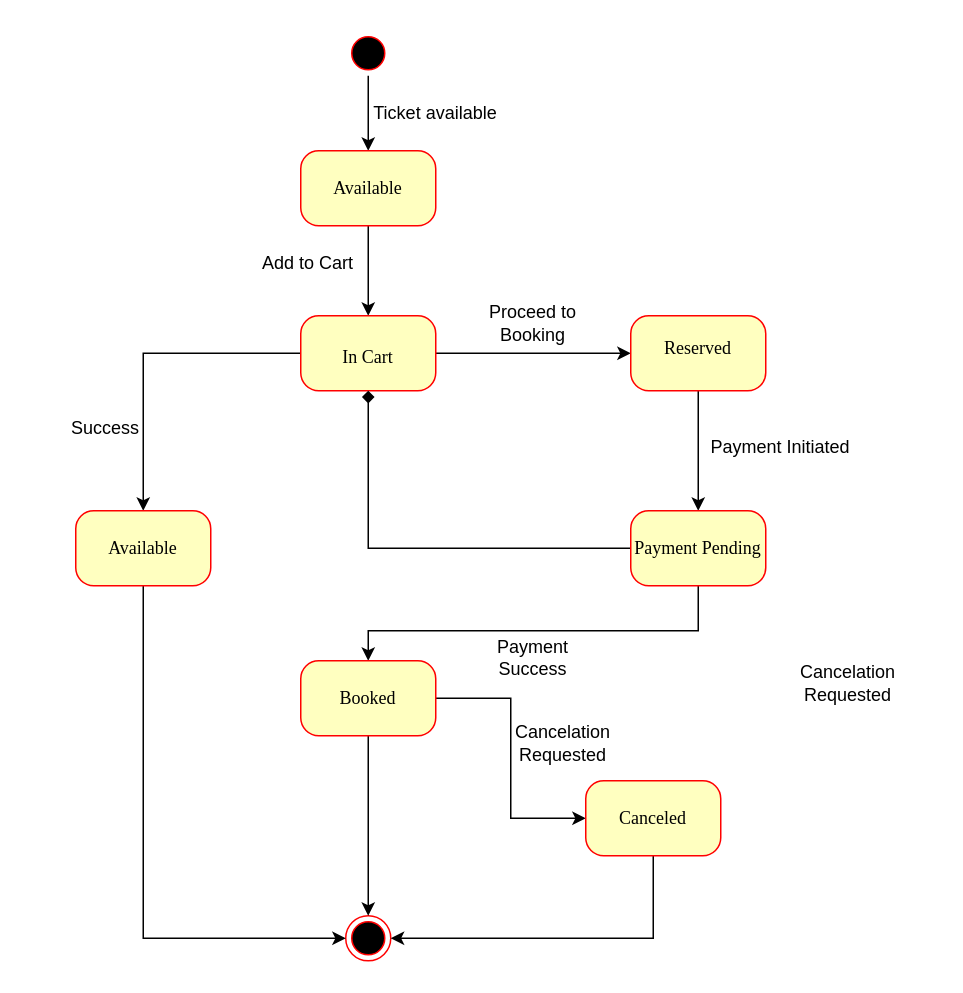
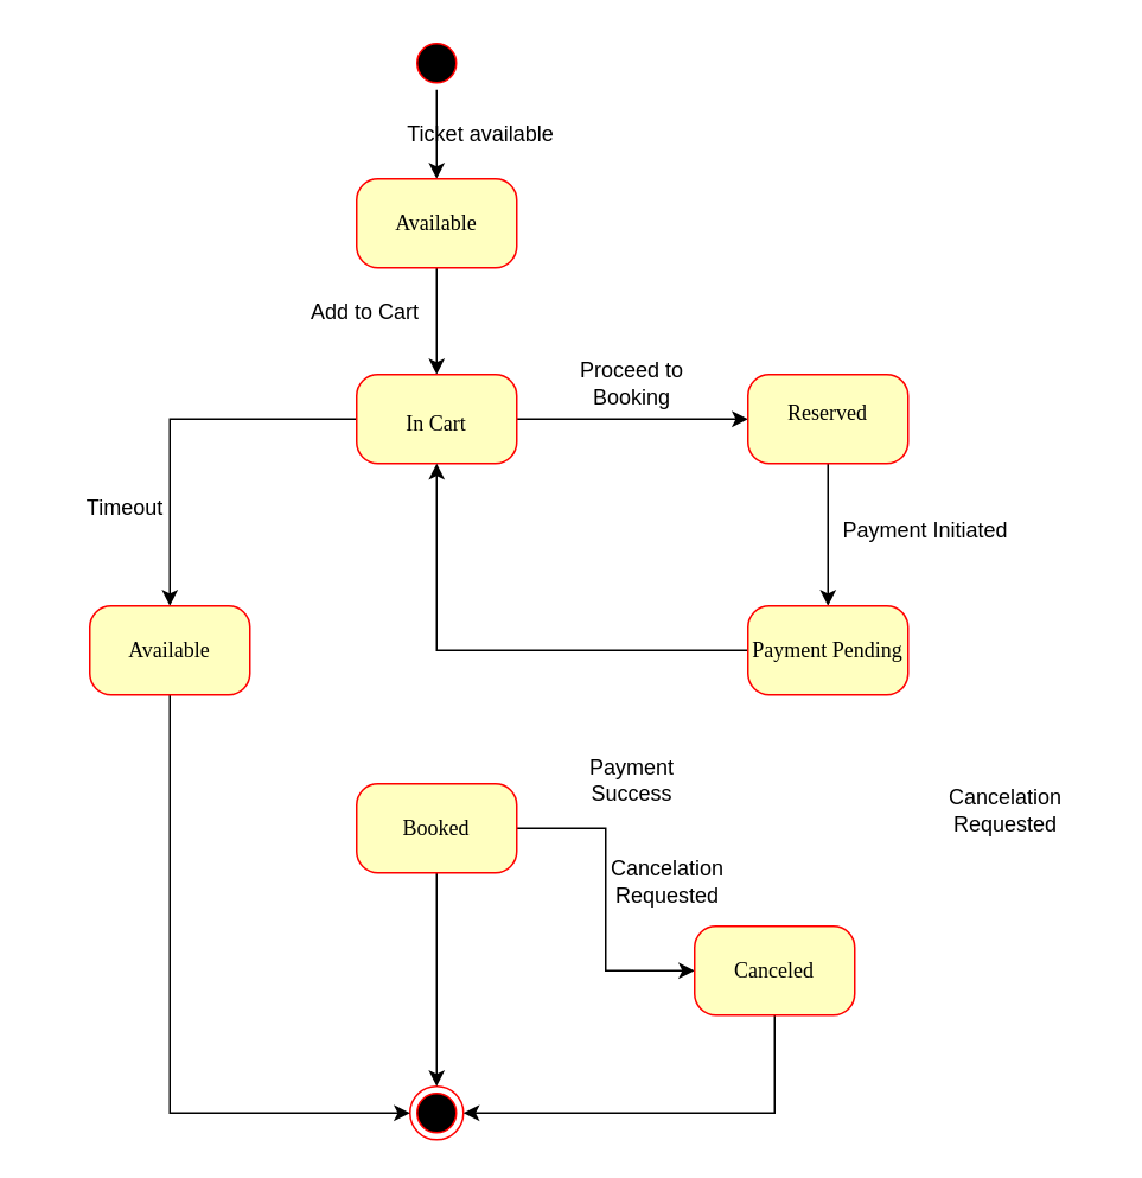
  <mxCell id="0" />
  <mxCell id="1" parent="0" />
  <mxCell id="2" style="edgeStyle=orthogonalEdgeStyle;rounded=0;orthogonalLoop=1;jettySize=auto;html=1;entryX=0.5;entryY=0;entryDx=0;entryDy=0;" edge="1" parent="1" source="3" target="5"><mxGeometry relative="1" as="geometry" /></mxCell>
  <mxCell id="3" value="" style="ellipse;html=1;shape=startState;fillColor=#000000;strokeColor=#ff0000;rounded=1;shadow=0;comic=0;labelBackgroundColor=none;fontFamily=Verdana;fontSize=12;fontColor=#000000;align=center;direction=south;" vertex="1" parent="1"><mxGeometry x="230" y="20" width="30" height="30" as="geometry" /></mxCell>
  <mxCell id="4" style="edgeStyle=orthogonalEdgeStyle;rounded=0;orthogonalLoop=1;jettySize=auto;html=1;entryX=0.5;entryY=0;entryDx=0;entryDy=0;strokeColor=light-dark(#000000,#EDEDED);" edge="1" parent="1" source="5" target="9"><mxGeometry relative="1" as="geometry" /></mxCell>
  <mxCell id="5" value="Available" style="rounded=1;whiteSpace=wrap;html=1;arcSize=24;fillColor=#ffffc0;strokeColor=#ff0000;shadow=0;comic=0;labelBackgroundColor=none;fontFamily=Verdana;fontSize=12;fontColor=#000000;align=center;" vertex="1" parent="1"><mxGeometry x="200" y="100" width="90" height="50" as="geometry" /></mxCell>
  <mxCell id="6" value="" style="ellipse;html=1;shape=endState;fillColor=#000000;strokeColor=#ff0000;rounded=1;shadow=0;comic=0;labelBackgroundColor=none;fontFamily=Verdana;fontSize=12;fontColor=#000000;align=center;" vertex="1" parent="1"><mxGeometry x="230" y="610" width="30" height="30" as="geometry" /></mxCell>
  <mxCell id="7" style="edgeStyle=orthogonalEdgeStyle;rounded=0;orthogonalLoop=1;jettySize=auto;html=1;entryX=0;entryY=0.5;entryDx=0;entryDy=0;" edge="1" parent="1" source="9" target="12"><mxGeometry relative="1" as="geometry" /></mxCell>
  <mxCell id="8" style="edgeStyle=orthogonalEdgeStyle;rounded=0;orthogonalLoop=1;jettySize=auto;html=1;entryX=0.5;entryY=0;entryDx=0;entryDy=0;" edge="1" parent="1" source="9" target="24"><mxGeometry relative="1" as="geometry" /></mxCell>
  <mxCell id="9" value="&lt;table&gt;&lt;tbody&gt;&lt;tr&gt;&lt;td data-end=&quot;863&quot; data-start=&quot;849&quot; class=&quot;max-w-[calc(var(--thread-content-max-width)*2/3)]&quot;&gt;&lt;/td&gt;&lt;/tr&gt;&lt;/tbody&gt;&lt;/table&gt;&lt;table&gt;&lt;tbody&gt;&lt;tr&gt;&lt;td data-end=&quot;874&quot; data-start=&quot;863&quot; class=&quot;max-w-[calc(var(--thread-content-max-width)*2/3)]&quot;&gt;In Cart&lt;/td&gt;&lt;/tr&gt;&lt;/tbody&gt;&lt;/table&gt;" style="rounded=1;whiteSpace=wrap;html=1;arcSize=24;fillColor=#ffffc0;strokeColor=#ff0000;shadow=0;comic=0;labelBackgroundColor=none;fontFamily=Verdana;fontSize=12;fontColor=#000000;align=center;" vertex="1" parent="1"><mxGeometry x="200" y="210" width="90" height="50" as="geometry" /></mxCell>
  <mxCell id="10" value="Add to Cart" style="text;html=1;align=center;verticalAlign=middle;whiteSpace=wrap;rounded=0;" vertex="1" parent="1"><mxGeometry x="150" y="160" width="110" height="30" as="geometry" /></mxCell>
  <mxCell id="11" style="edgeStyle=orthogonalEdgeStyle;rounded=0;orthogonalLoop=1;jettySize=auto;html=1;entryX=0.5;entryY=0;entryDx=0;entryDy=0;" edge="1" parent="1" source="12" target="17"><mxGeometry relative="1" as="geometry"><Array as="points" /></mxGeometry></mxCell>
  <mxCell id="12" value="&lt;table&gt;&lt;tbody&gt;&lt;tr&gt;&lt;td data-end=&quot;930&quot; data-start=&quot;919&quot; class=&quot;max-w-[calc(var(--thread-content-max-width)*2/3)]&quot;&gt;Reserved&lt;/td&gt;&lt;/tr&gt;&lt;/tbody&gt;&lt;/table&gt;&lt;table&gt;&lt;tbody&gt;&lt;tr&gt;&lt;td data-end=&quot;950&quot; data-start=&quot;930&quot; class=&quot;max-w-[calc(var(--thread-content-max-width)*2/3)]&quot;&gt;&lt;/td&gt;&lt;/tr&gt;&lt;/tbody&gt;&lt;/table&gt;" style="rounded=1;whiteSpace=wrap;html=1;arcSize=24;fillColor=#ffffc0;strokeColor=#ff0000;shadow=0;comic=0;labelBackgroundColor=none;fontFamily=Verdana;fontSize=12;fontColor=#000000;align=center;" vertex="1" parent="1"><mxGeometry x="420" y="210" width="90" height="50" as="geometry" /></mxCell>
  <mxCell id="13" value="Proceed to Booking" style="text;html=1;align=center;verticalAlign=middle;whiteSpace=wrap;rounded=0;" vertex="1" parent="1"><mxGeometry x="310" y="200" width="90" height="30" as="geometry" /></mxCell>
  <mxCell id="14" value="&lt;table&gt;&lt;tbody&gt;&lt;tr&gt;&lt;td data-end=&quot;930&quot; data-start=&quot;919&quot; class=&quot;max-w-[calc(var(--thread-content-max-width)*2/3)]&quot;&gt;&lt;/td&gt;&lt;/tr&gt;&lt;/tbody&gt;&lt;/table&gt;&lt;table&gt;&lt;tbody&gt;&lt;tr&gt;&lt;td data-end=&quot;950&quot; data-start=&quot;930&quot; class=&quot;max-w-[calc(var(--thread-content-max-width)*2/3)]&quot;&gt;Payment Initiated&lt;/td&gt;&lt;/tr&gt;&lt;/tbody&gt;&lt;/table&gt;" style="text;html=1;align=center;verticalAlign=middle;whiteSpace=wrap;rounded=0;" vertex="1" parent="1"><mxGeometry x="450" y="280" width="140" height="30" as="geometry" /></mxCell>
- <mxCell id="15" style="edgeStyle=orthogonalEdgeStyle;rounded=0;orthogonalLoop=1;jettySize=auto;html=1;entryX=0.5;entryY=0;entryDx=0;entryDy=0;exitX=0.5;exitY=1;exitDx=0;exitDy=0;" edge="1" parent="1" source="17" target="21"><mxGeometry relative="1" as="geometry"><Array as="points"><mxPoint x="465" y="420" /><mxPoint x="245" y="420" /></Array></mxGeometry></mxCell>
- <mxCell id="16" style="edgeStyle=orthogonalEdgeStyle;rounded=0;orthogonalLoop=1;jettySize=auto;html=1;entryX=0.5;entryY=1;entryDx=0;entryDy=0;endArrow=diamond;" edge="1" parent="1" source="17" target="9"><mxGeometry relative="1" as="geometry" /></mxCell>
+ <mxCell id="16" style="edgeStyle=orthogonalEdgeStyle;rounded=0;orthogonalLoop=1;jettySize=auto;html=1;entryX=0.5;entryY=1;entryDx=0;entryDy=0;" edge="1" parent="1" source="17" target="9"><mxGeometry relative="1" as="geometry" /></mxCell>
  <mxCell id="17" value="Payment Pending" style="rounded=1;whiteSpace=wrap;html=1;arcSize=24;fillColor=#ffffc0;strokeColor=#ff0000;shadow=0;comic=0;labelBackgroundColor=none;fontFamily=Verdana;fontSize=12;fontColor=#000000;align=center;" vertex="1" parent="1"><mxGeometry x="420" y="340" width="90" height="50" as="geometry" /></mxCell>
- <mxCell id="18" value="Ticket available" style="text;html=1;align=center;verticalAlign=middle;whiteSpace=wrap;rounded=0;" vertex="1" parent="1"><mxGeometry x="245" y="60" width="90" height="30" as="geometry" /></mxCell>
+ <mxCell id="18" value="Ticket available" style="text;html=1;align=center;verticalAlign=middle;whiteSpace=wrap;rounded=0;" vertex="1" parent="1"><mxGeometry x="225" y="60" width="90" height="30" as="geometry" /></mxCell>
  <mxCell id="19" style="edgeStyle=orthogonalEdgeStyle;rounded=0;orthogonalLoop=1;jettySize=auto;html=1;entryX=0;entryY=0.5;entryDx=0;entryDy=0;" edge="1" parent="1" source="21" target="27"><mxGeometry relative="1" as="geometry" /></mxCell>
  <mxCell id="20" style="edgeStyle=orthogonalEdgeStyle;rounded=0;orthogonalLoop=1;jettySize=auto;html=1;entryX=0.5;entryY=0;entryDx=0;entryDy=0;" edge="1" parent="1" source="21" target="6"><mxGeometry relative="1" as="geometry" /></mxCell>
  <mxCell id="21" value="Booked" style="rounded=1;whiteSpace=wrap;html=1;arcSize=24;fillColor=#ffffc0;strokeColor=#ff0000;shadow=0;comic=0;labelBackgroundColor=none;fontFamily=Verdana;fontSize=12;fontColor=#000000;align=center;" vertex="1" parent="1"><mxGeometry x="200" y="440" width="90" height="50" as="geometry" /></mxCell>
  <mxCell id="22" value="&lt;table&gt;&lt;tbody&gt;&lt;tr&gt;&lt;td data-end=&quot;988&quot; data-start=&quot;970&quot; class=&quot;max-w-[calc(var(--thread-content-max-width)*2/3)]&quot;&gt;&lt;/td&gt;&lt;/tr&gt;&lt;/tbody&gt;&lt;/table&gt;&lt;table&gt;&lt;tbody&gt;&lt;tr&gt;&lt;td data-end=&quot;1006&quot; data-start=&quot;988&quot; class=&quot;max-w-[calc(var(--thread-content-max-width)*2/3)]&quot;&gt;Payment Success&lt;/td&gt;&lt;/tr&gt;&lt;/tbody&gt;&lt;/table&gt;" style="text;html=1;align=center;verticalAlign=middle;whiteSpace=wrap;rounded=0;" vertex="1" parent="1"><mxGeometry x="305" y="420" width="100" height="30" as="geometry" /></mxCell>
  <mxCell id="23" style="edgeStyle=orthogonalEdgeStyle;rounded=0;orthogonalLoop=1;jettySize=auto;html=1;entryX=0;entryY=0.5;entryDx=0;entryDy=0;" edge="1" parent="1" source="24" target="6"><mxGeometry relative="1" as="geometry"><Array as="points"><mxPoint x="95" y="625" /></Array></mxGeometry></mxCell>
  <mxCell id="24" value="Available" style="rounded=1;whiteSpace=wrap;html=1;arcSize=24;fillColor=#ffffc0;strokeColor=#ff0000;shadow=0;comic=0;labelBackgroundColor=none;fontFamily=Verdana;fontSize=12;fontColor=#000000;align=center;" vertex="1" parent="1"><mxGeometry x="50" y="340" width="90" height="50" as="geometry" /></mxCell>
- <mxCell id="25" value="Success" style="text;html=1;align=center;verticalAlign=middle;whiteSpace=wrap;rounded=0;" vertex="1" parent="1"><mxGeometry x="20" y="270" width="100" height="30" as="geometry" /></mxCell>
+ <mxCell id="25" value="Timeout" style="text;html=1;align=center;verticalAlign=middle;whiteSpace=wrap;rounded=0;" vertex="1" parent="1"><mxGeometry x="20" y="270" width="100" height="30" as="geometry" /></mxCell>
  <mxCell id="26" style="edgeStyle=orthogonalEdgeStyle;rounded=0;orthogonalLoop=1;jettySize=auto;html=1;entryX=1;entryY=0.5;entryDx=0;entryDy=0;" edge="1" parent="1" source="27" target="6"><mxGeometry relative="1" as="geometry"><Array as="points"><mxPoint x="435" y="625" /></Array></mxGeometry></mxCell>
  <mxCell id="27" value="Canceled" style="rounded=1;whiteSpace=wrap;html=1;arcSize=24;fillColor=#ffffc0;strokeColor=#ff0000;shadow=0;comic=0;labelBackgroundColor=none;fontFamily=Verdana;fontSize=12;fontColor=#000000;align=center;" vertex="1" parent="1"><mxGeometry x="390" y="520" width="90" height="50" as="geometry" /></mxCell>
  <mxCell id="28" value="Cancelation Requested" style="text;html=1;align=center;verticalAlign=middle;whiteSpace=wrap;rounded=0;" vertex="1" parent="1"><mxGeometry x="320" y="480" width="110" height="30" as="geometry" /></mxCell>
  <mxCell id="29" value="Cancelation Requested" style="text;html=1;align=center;verticalAlign=middle;whiteSpace=wrap;rounded=0;" vertex="1" parent="1"><mxGeometry x="510" y="440" width="110" height="30" as="geometry" /></mxCell>
